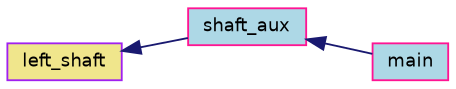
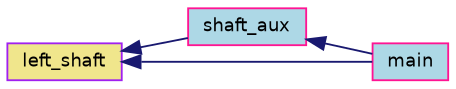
  digraph {
    rankdir=LR
    node [color=deeppink fillcolor=lightblue fontname=Helvetica fontsize=10 shape=record style=filled]
    edge [color=midnightblue dir=back fontname=Helvetica fontsize=10 labelfontname=Helvetica labelfontsize=10 style=solid]
    n1 [color=purple fillcolor=khaki fontcolor=black height=0.2 label=left_shaft width=0.4]
    n2 [height=0.2 label=shaft_aux width=0.4]
    n3 [height=0.2 label=main width=0.4]
    n1 -> n2
+   n1 -> n3
    n2 -> n3
  }
